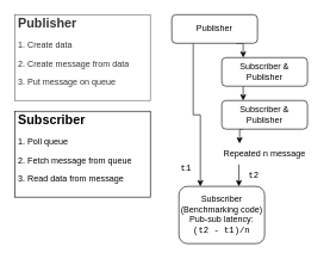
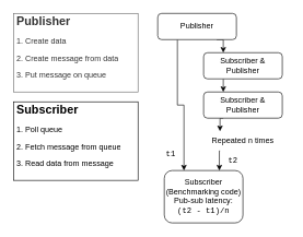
  <mxCell id="0" />
  <mxCell id="1" parent="0" />
  <mxCell id="2" style="edgeStyle=orthogonalEdgeStyle;rounded=0;orthogonalLoop=1;jettySize=auto;html=1;exitX=0.75;exitY=1;exitDx=0;exitDy=0;entryX=0.25;entryY=0;entryDx=0;entryDy=0;" edge="1" parent="1" source="4" target="10"><mxGeometry relative="1" as="geometry" /></mxCell>
  <mxCell id="3" style="edgeStyle=orthogonalEdgeStyle;rounded=0;orthogonalLoop=1;jettySize=auto;html=1;exitX=0.25;exitY=1;exitDx=0;exitDy=0;entryX=0.25;entryY=0;entryDx=0;entryDy=0;" edge="1" parent="1" source="4" target="8"><mxGeometry relative="1" as="geometry" /></mxCell>
  <mxCell id="4" value="Publisher" style="rounded=1;whiteSpace=wrap;html=1;fontSize=12;glass=0;strokeWidth=1;shadow=0;" parent="1" vertex="1"><mxGeometry x="240" y="20" width="120" height="40" as="geometry" /></mxCell>
  <mxCell id="5" value="&lt;p style=&quot;line-height: 0.6;&quot;&gt;&lt;/p&gt;&lt;h1 style=&quot;font-size: 18px;&quot;&gt;Publisher&lt;/h1&gt;&lt;p&gt;1. Create data&lt;/p&gt;&lt;p&gt;2. Create message from data&lt;/p&gt;&lt;p&gt;3. Put message on queue&lt;br&gt;&lt;/p&gt;&lt;p&gt;&lt;/p&gt;" style="text;html=1;strokeColor=#666666;fillColor=none;spacing=5;spacingTop=-20;whiteSpace=wrap;overflow=hidden;rounded=0;fontColor=#333333;" vertex="1" parent="1"><mxGeometry x="20" y="20" width="190" height="120" as="geometry" /></mxCell>
  <mxCell id="6" value="&lt;h1 style=&quot;font-size: 18px;&quot;&gt;Subscriber&lt;/h1&gt;&lt;p&gt;1. Poll queue&lt;br&gt;&lt;/p&gt;&lt;p&gt;2. Fetch message from queue&lt;br&gt;&lt;/p&gt;&lt;p&gt;3. Read data from message&lt;br&gt;&lt;/p&gt;" style="text;html=1;spacing=5;spacingTop=-20;whiteSpace=wrap;overflow=hidden;rounded=0;strokeColor=default;" vertex="1" parent="1"><mxGeometry x="20" y="155" width="190" height="120" as="geometry" /></mxCell>
  <mxCell id="7" value="&lt;font face=&quot;Courier New&quot;&gt;t1&lt;/font&gt;" style="text;html=1;strokeColor=none;fillColor=none;align=center;verticalAlign=middle;whiteSpace=wrap;rounded=0;" vertex="1" parent="1"><mxGeometry x="250" y="220" width="20" height="30" as="geometry" /></mxCell>
  <mxCell id="8" value="&lt;div&gt;Subscriber&lt;/div&gt;&lt;div&gt;(Benchmarking code)&lt;br&gt;&lt;/div&gt;&lt;div&gt;Pub-sub latency:&lt;br&gt;&lt;/div&gt;&lt;div&gt;&lt;font face=&quot;Courier New&quot;&gt;(t2 - t1)/n&lt;/font&gt;&lt;br&gt;&lt;/div&gt;" style="rounded=1;whiteSpace=wrap;html=1;" vertex="1" parent="1"><mxGeometry x="250" y="260" width="120" height="80" as="geometry" /></mxCell>
  <mxCell id="9" style="edgeStyle=orthogonalEdgeStyle;rounded=0;orthogonalLoop=1;jettySize=auto;html=1;exitX=0.25;exitY=1;exitDx=0;exitDy=0;entryX=0.25;entryY=0;entryDx=0;entryDy=0;" edge="1" parent="1" source="10" target="12"><mxGeometry relative="1" as="geometry" /></mxCell>
  <mxCell id="10" value="Subscriber &amp;amp; Publisher" style="rounded=1;whiteSpace=wrap;html=1;fontSize=12;glass=0;strokeWidth=1;shadow=0;" vertex="1" parent="1"><mxGeometry x="310" y="80" width="120" height="40" as="geometry" /></mxCell>
  <mxCell id="11" style="edgeStyle=orthogonalEdgeStyle;rounded=0;orthogonalLoop=1;jettySize=auto;html=1;exitX=0.25;exitY=1;exitDx=0;exitDy=0;entryX=0.25;entryY=0;entryDx=0;entryDy=0;" edge="1" parent="1" source="12" target="14"><mxGeometry relative="1" as="geometry" /></mxCell>
  <mxCell id="12" value="Subscriber &amp;amp; Publisher" style="rounded=1;whiteSpace=wrap;html=1;fontSize=12;glass=0;strokeWidth=1;shadow=0;" vertex="1" parent="1"><mxGeometry x="310" y="140" width="120" height="40" as="geometry" /></mxCell>
  <mxCell id="13" style="edgeStyle=orthogonalEdgeStyle;rounded=0;orthogonalLoop=1;jettySize=auto;html=1;exitX=0.25;exitY=1;exitDx=0;exitDy=0;entryX=0.7;entryY=0;entryDx=0;entryDy=0;entryPerimeter=0;" edge="1" parent="1" source="14" target="8"><mxGeometry relative="1" as="geometry" /></mxCell>
- <mxCell id="14" value="Repeated &lt;font face=&quot;Courier New&quot;&gt;n&lt;/font&gt; message" style="text;html=1;strokeColor=none;fillColor=none;align=center;verticalAlign=middle;whiteSpace=wrap;rounded=0;" vertex="1" parent="1"><mxGeometry x="300" y="200" width="140" height="30" as="geometry" /></mxCell>
+ <mxCell id="14" value="Repeated &lt;font face=&quot;Courier New&quot;&gt;n&lt;/font&gt; times" style="text;html=1;strokeColor=none;fillColor=none;align=center;verticalAlign=middle;whiteSpace=wrap;rounded=0;" vertex="1" parent="1"><mxGeometry x="300" y="200" width="140" height="30" as="geometry" /></mxCell>
  <mxCell id="15" value="&lt;div&gt;&lt;font face=&quot;Courier New&quot;&gt;t2&lt;/font&gt;&lt;/div&gt;" style="text;html=1;strokeColor=none;fillColor=none;align=center;verticalAlign=middle;whiteSpace=wrap;rounded=0;" vertex="1" parent="1"><mxGeometry x="340" y="230" width="30" height="30" as="geometry" /></mxCell>
